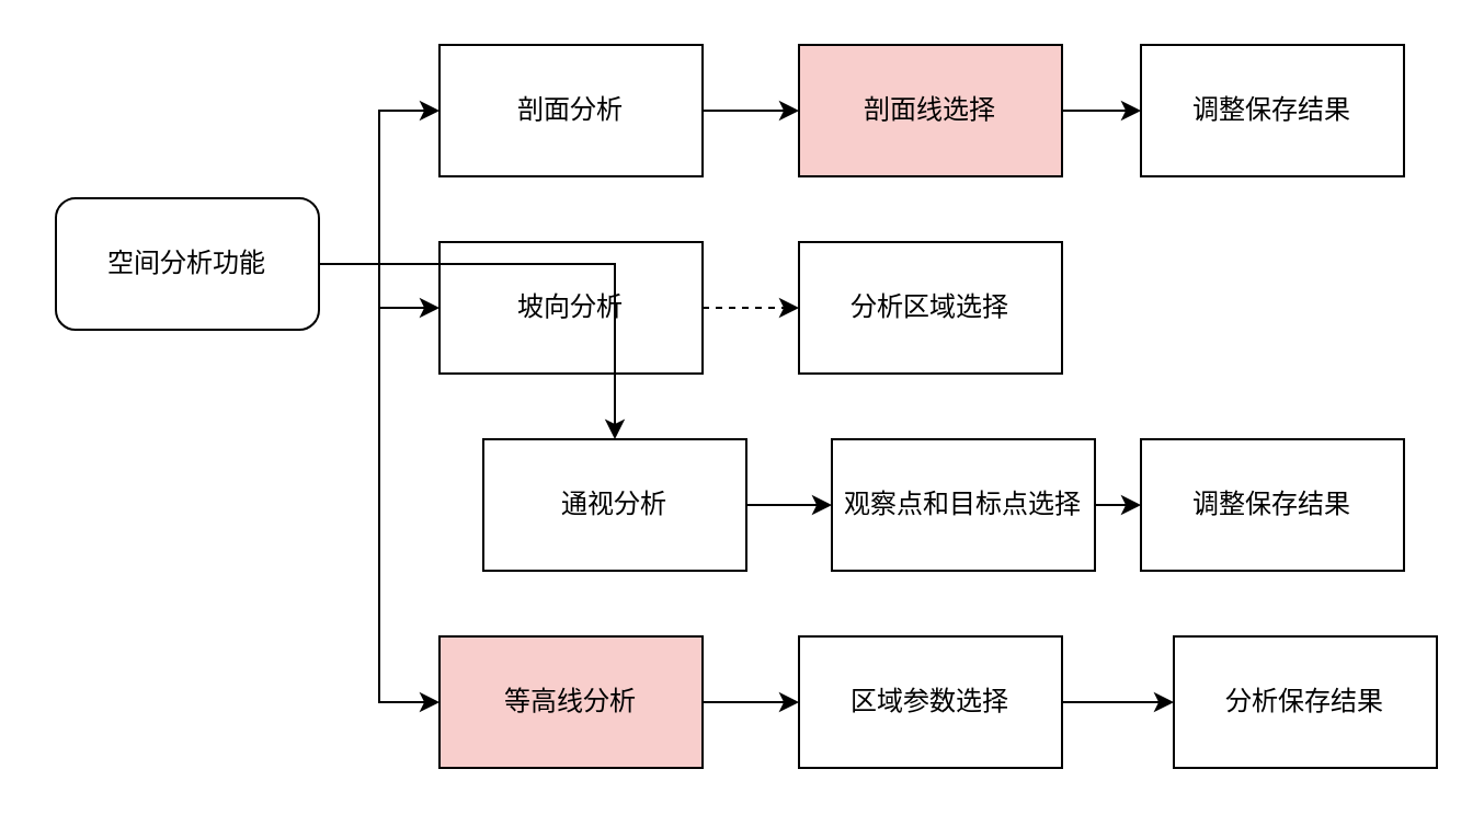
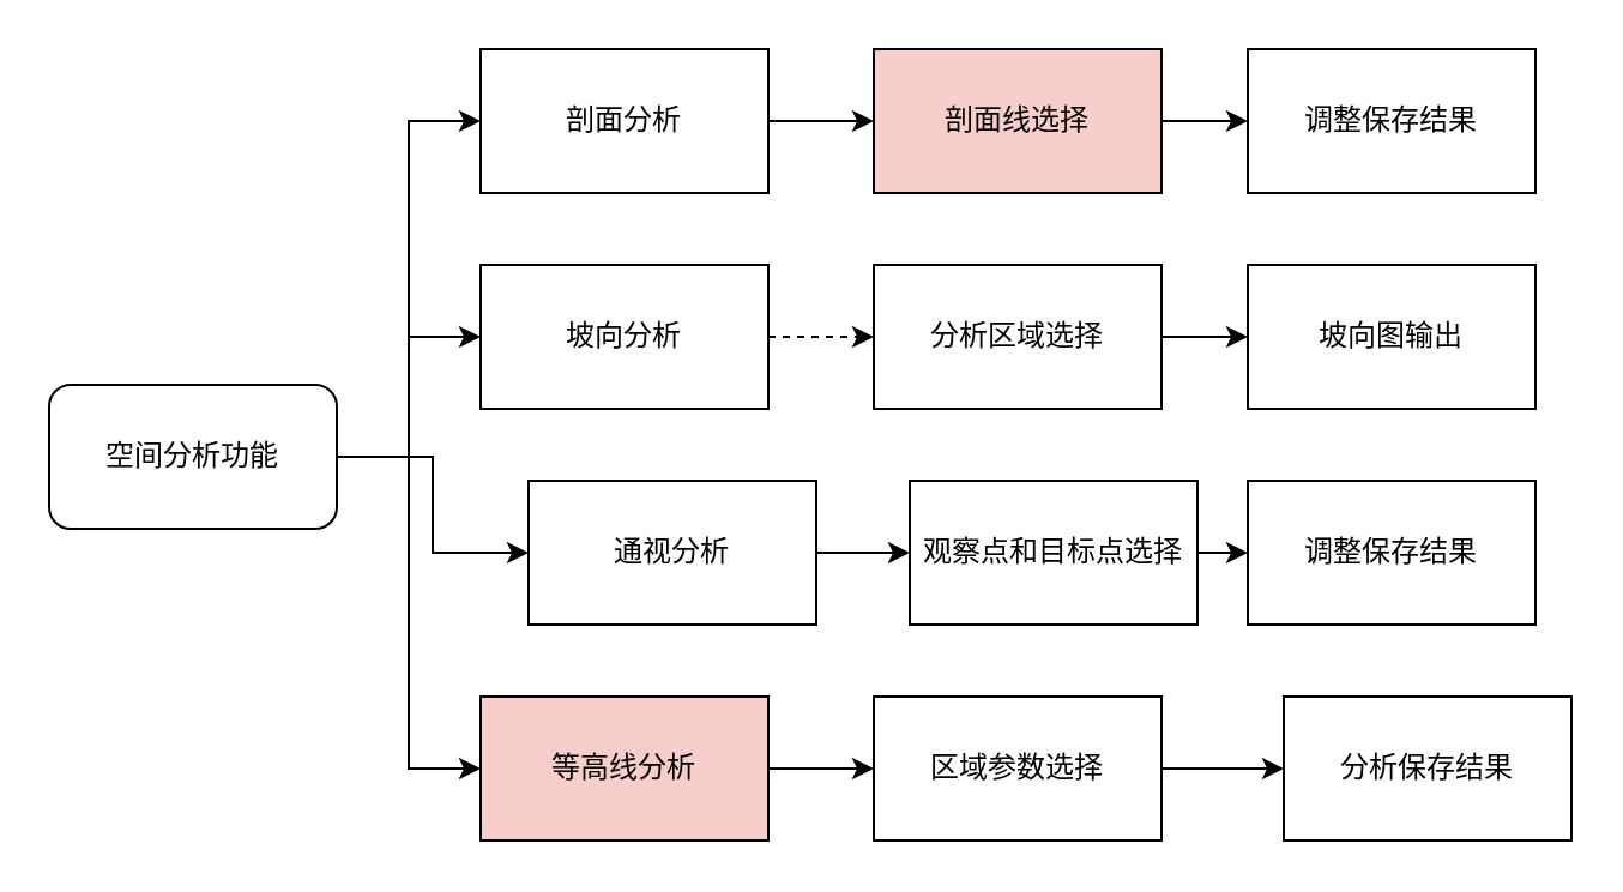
  <mxCell id="0" />
  <mxCell id="1" parent="0" />
  <mxCell id="2" style="edgeStyle=orthogonalEdgeStyle;rounded=0;orthogonalLoop=1;jettySize=auto;html=1;exitX=1;exitY=0.5;exitDx=0;exitDy=0;" edge="1" parent="1" source="3" target="5"><mxGeometry relative="1" as="geometry" /></mxCell>
  <mxCell id="3" value="剖面分析" style="rounded=0;whiteSpace=wrap;html=1;" vertex="1" parent="1"><mxGeometry x="200" y="20" width="120" height="60" as="geometry" /></mxCell>
  <mxCell id="4" style="edgeStyle=orthogonalEdgeStyle;rounded=0;orthogonalLoop=1;jettySize=auto;html=1;exitX=1;exitY=0.5;exitDx=0;exitDy=0;" edge="1" parent="1" source="5" target="6"><mxGeometry relative="1" as="geometry" /></mxCell>
  <mxCell id="5" value="剖面线选择" style="rounded=0;whiteSpace=wrap;html=1;fillColor=#f8cecc;" vertex="1" parent="1"><mxGeometry x="364" y="20" width="120" height="60" as="geometry" /></mxCell>
  <mxCell id="6" value="调整保存结果" style="rounded=0;whiteSpace=wrap;html=1;" vertex="1" parent="1"><mxGeometry x="520" y="20" width="120" height="60" as="geometry" /></mxCell>
  <mxCell id="7" style="edgeStyle=orthogonalEdgeStyle;rounded=0;orthogonalLoop=1;jettySize=auto;html=1;exitX=1;exitY=0.5;exitDx=0;exitDy=0;entryX=0;entryY=0.5;entryDx=0;entryDy=0;dashed=1;" edge="1" parent="1" source="8" target="10"><mxGeometry relative="1" as="geometry" /></mxCell>
  <mxCell id="8" value="坡向分析" style="rounded=0;whiteSpace=wrap;html=1;" vertex="1" parent="1"><mxGeometry x="200" y="110" width="120" height="60" as="geometry" /></mxCell>
+ <mxCell id="9" style="edgeStyle=orthogonalEdgeStyle;rounded=0;orthogonalLoop=1;jettySize=auto;html=1;exitX=1;exitY=0.5;exitDx=0;exitDy=0;" edge="1" parent="1" source="10" target="11"><mxGeometry relative="1" as="geometry" /></mxCell>
  <mxCell id="10" value="分析区域选择" style="rounded=0;whiteSpace=wrap;html=1;" vertex="1" parent="1"><mxGeometry x="364" y="110" width="120" height="60" as="geometry" /></mxCell>
+ <mxCell id="11" value="坡向图输出" style="rounded=0;whiteSpace=wrap;html=1;" vertex="1" parent="1"><mxGeometry x="520" y="110" width="120" height="60" as="geometry" /></mxCell>
  <mxCell id="12" style="edgeStyle=orthogonalEdgeStyle;rounded=0;orthogonalLoop=1;jettySize=auto;html=1;exitX=1;exitY=0.5;exitDx=0;exitDy=0;entryX=0;entryY=0.5;entryDx=0;entryDy=0;" edge="1" parent="1" source="13" target="15"><mxGeometry relative="1" as="geometry" /></mxCell>
  <mxCell id="13" value="通视分析" style="rounded=0;whiteSpace=wrap;html=1;" vertex="1" parent="1"><mxGeometry x="220" y="200" width="120" height="60" as="geometry" /></mxCell>
  <mxCell id="14" style="edgeStyle=orthogonalEdgeStyle;rounded=0;orthogonalLoop=1;jettySize=auto;html=1;exitX=1;exitY=0.5;exitDx=0;exitDy=0;" edge="1" parent="1" source="15" target="16"><mxGeometry relative="1" as="geometry" /></mxCell>
  <mxCell id="15" value="观察点和目标点选择" style="rounded=0;whiteSpace=wrap;html=1;" vertex="1" parent="1"><mxGeometry x="379" y="200" width="120" height="60" as="geometry" /></mxCell>
  <mxCell id="16" value="调整保存结果" style="rounded=0;whiteSpace=wrap;html=1;" vertex="1" parent="1"><mxGeometry x="520" y="200" width="120" height="60" as="geometry" /></mxCell>
  <mxCell id="17" style="edgeStyle=orthogonalEdgeStyle;rounded=0;orthogonalLoop=1;jettySize=auto;html=1;exitX=1;exitY=0.5;exitDx=0;exitDy=0;" edge="1" parent="1" source="18" target="20"><mxGeometry relative="1" as="geometry" /></mxCell>
  <mxCell id="18" value="等高线分析" style="rounded=0;whiteSpace=wrap;html=1;fillColor=#f8cecc;" vertex="1" parent="1"><mxGeometry x="200" y="290" width="120" height="60" as="geometry" /></mxCell>
  <mxCell id="19" style="edgeStyle=orthogonalEdgeStyle;rounded=0;orthogonalLoop=1;jettySize=auto;html=1;exitX=1;exitY=0.5;exitDx=0;exitDy=0;" edge="1" parent="1" source="20" target="21"><mxGeometry relative="1" as="geometry" /></mxCell>
  <mxCell id="20" value="区域参数选择" style="rounded=0;whiteSpace=wrap;html=1;" vertex="1" parent="1"><mxGeometry x="364" y="290" width="120" height="60" as="geometry" /></mxCell>
  <mxCell id="21" value="分析保存结果" style="rounded=0;whiteSpace=wrap;html=1;" vertex="1" parent="1"><mxGeometry x="535" y="290" width="120" height="60" as="geometry" /></mxCell>
  <mxCell id="22" style="edgeStyle=orthogonalEdgeStyle;rounded=0;orthogonalLoop=1;jettySize=auto;html=1;exitX=1;exitY=0.5;exitDx=0;exitDy=0;entryX=0;entryY=0.5;entryDx=0;entryDy=0;" edge="1" parent="1" source="26" target="3"><mxGeometry relative="1" as="geometry" /></mxCell>
  <mxCell id="23" style="edgeStyle=orthogonalEdgeStyle;rounded=0;orthogonalLoop=1;jettySize=auto;html=1;exitX=1;exitY=0.5;exitDx=0;exitDy=0;" edge="1" parent="1" source="26" target="8"><mxGeometry relative="1" as="geometry" /></mxCell>
  <mxCell id="24" style="edgeStyle=orthogonalEdgeStyle;rounded=0;orthogonalLoop=1;jettySize=auto;html=1;exitX=1;exitY=0.5;exitDx=0;exitDy=0;" edge="1" parent="1" source="26" target="13"><mxGeometry relative="1" as="geometry" /></mxCell>
  <mxCell id="25" style="edgeStyle=orthogonalEdgeStyle;rounded=0;orthogonalLoop=1;jettySize=auto;html=1;exitX=1;exitY=0.5;exitDx=0;exitDy=0;entryX=0;entryY=0.5;entryDx=0;entryDy=0;" edge="1" parent="1" source="26" target="18"><mxGeometry relative="1" as="geometry" /></mxCell>
- <mxCell id="26" value="空间分析功能" style="rounded=1;whiteSpace=wrap;html=1;" vertex="1" parent="1"><mxGeometry x="25" y="90" width="120" height="60" as="geometry" /></mxCell>
+ <mxCell id="26" value="空间分析功能" style="rounded=1;whiteSpace=wrap;html=1;" vertex="1" parent="1"><mxGeometry x="20" y="160" width="120" height="60" as="geometry" /></mxCell>
